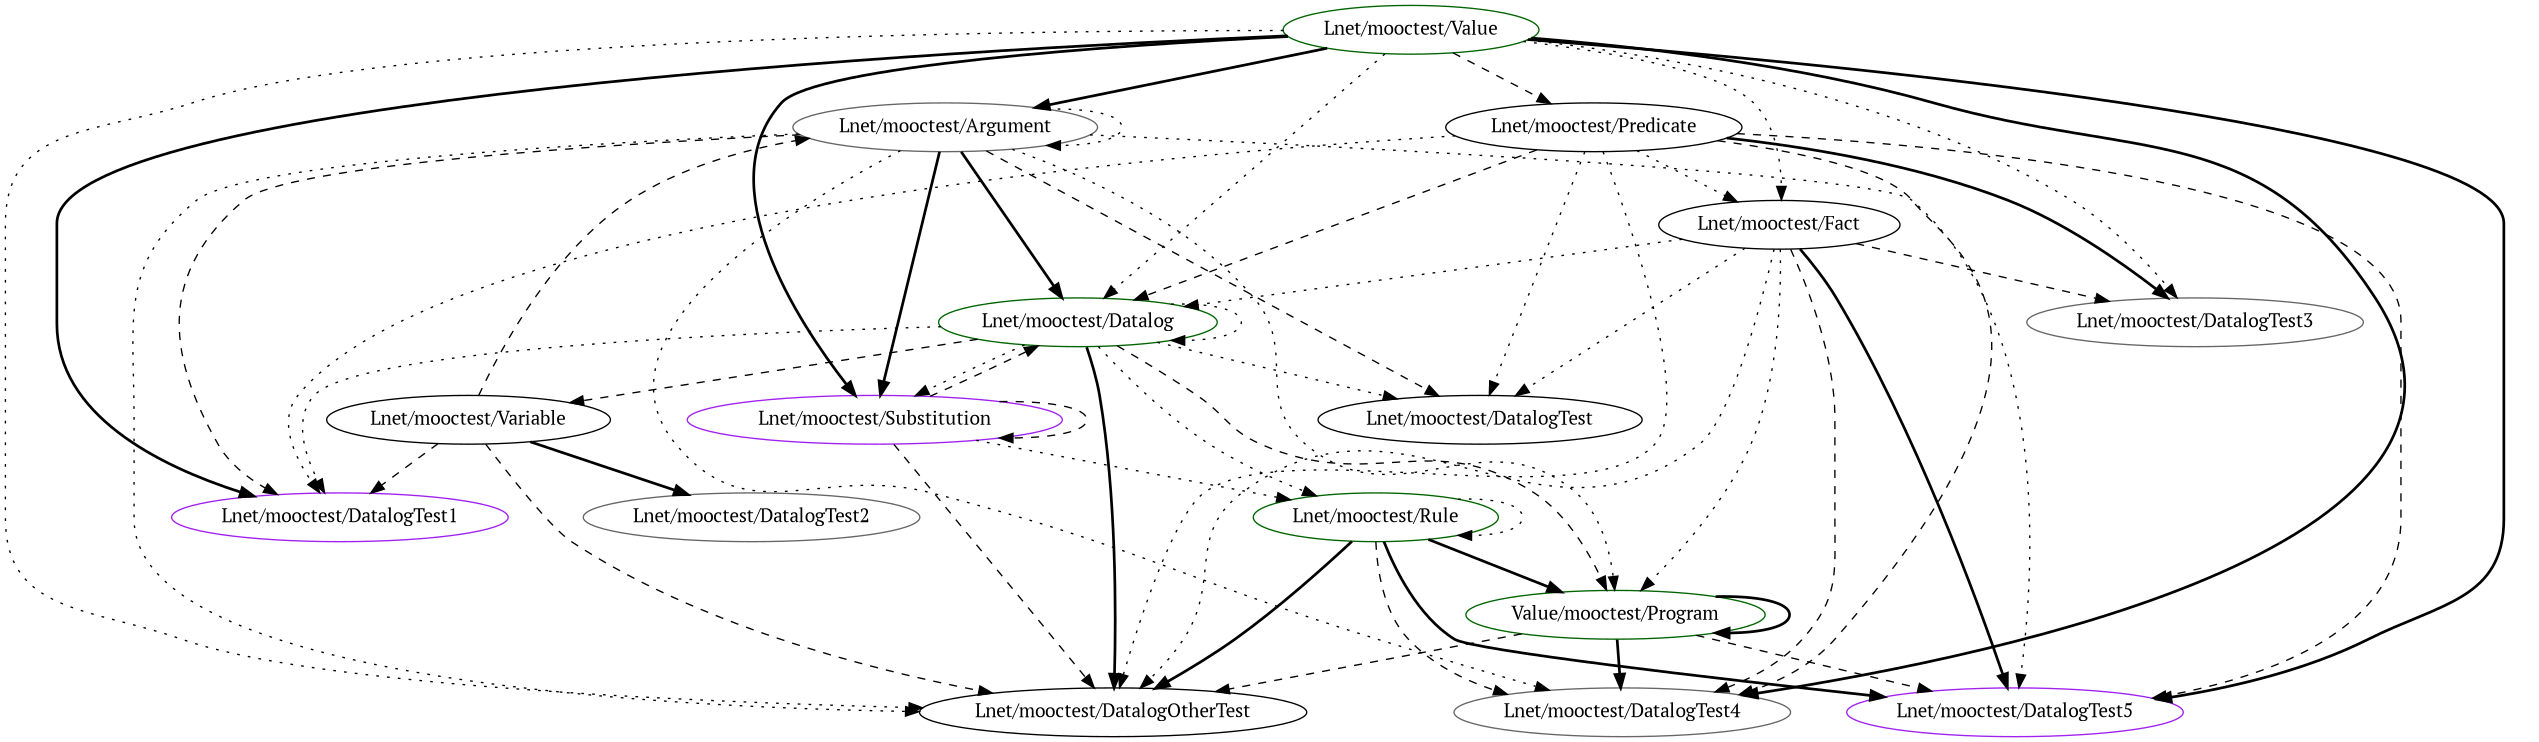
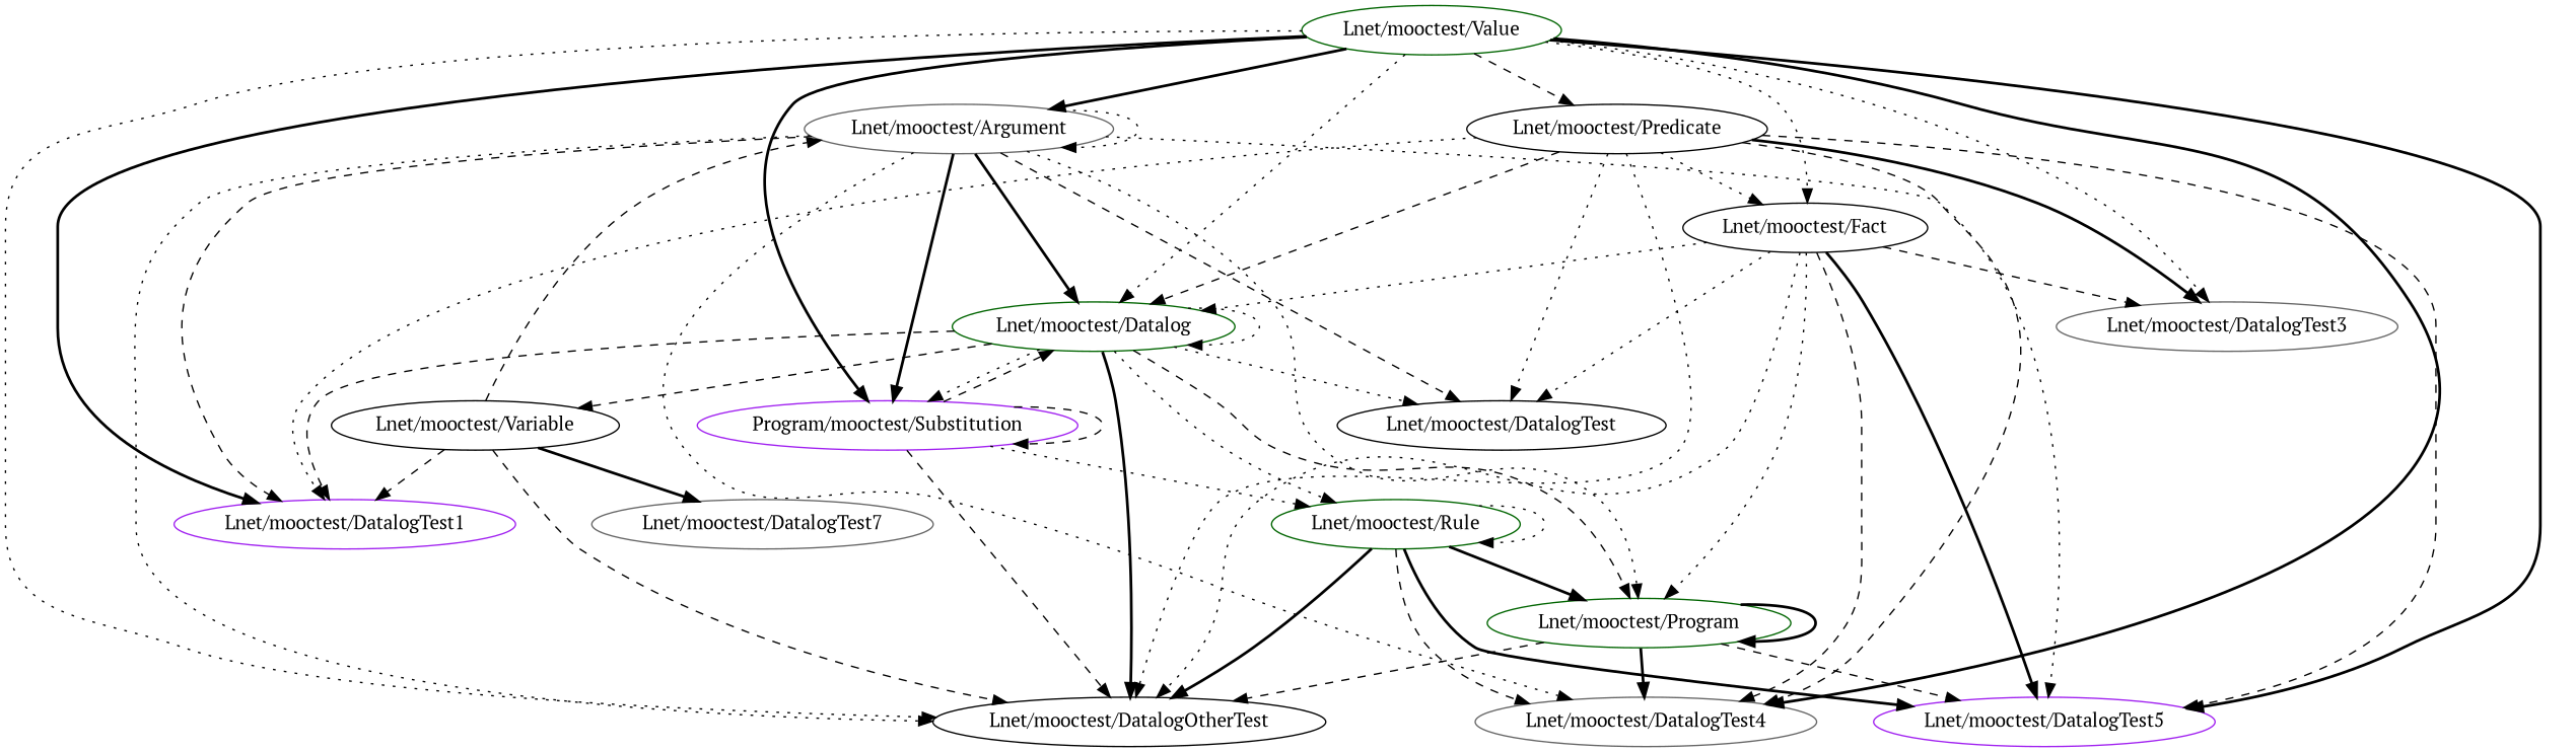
  digraph {
    fontname="PT Serif"
    node [color=black fontname="PT Serif"]
    edge [fontname="PT Serif" style=dotted]
    "Lnet/mooctest/Argument" [color=gray40]
    "Lnet/mooctest/Variable"
    "Lnet/mooctest/DatalogOtherTest"
    "Lnet/mooctest/DatalogTest1" [color=purple]
-   "Lnet/mooctest/DatalogTest2" [color=gray40]
+   "Lnet/mooctest/DatalogTest2" [color=gray40 label="Lnet/mooctest/DatalogTest7"]
    "Lnet/mooctest/DatalogTest5" [color=purple]
    "Lnet/mooctest/DatalogTest4" [color=gray40]
    "Lnet/mooctest/Datalog" [color=darkgreen]
-   "Lnet/mooctest/Program" [color=darkgreen label="Value/mooctest/Program"]
+   "Lnet/mooctest/Program" [color=darkgreen]
    "Lnet/mooctest/DatalogTest"
-   "Lnet/mooctest/Substitution" [color=purple]
+   "Lnet/mooctest/Substitution" [color=purple label="Program/mooctest/Substitution"]
    "Lnet/mooctest/Rule" [color=darkgreen]
    "Lnet/mooctest/Value" [color=darkgreen]
    "Lnet/mooctest/DatalogTest3" [color=gray40]
    "Lnet/mooctest/Fact"
    "Lnet/mooctest/Predicate"
    "Lnet/mooctest/Argument" -> "Lnet/mooctest/Argument"
    "Lnet/mooctest/Argument" -> "Lnet/mooctest/DatalogOtherTest"
    "Lnet/mooctest/Argument" -> "Lnet/mooctest/DatalogTest1" [style=dashed]
    "Lnet/mooctest/Argument" -> "Lnet/mooctest/DatalogTest5"
    "Lnet/mooctest/Argument" -> "Lnet/mooctest/DatalogTest4"
    "Lnet/mooctest/Argument" -> "Lnet/mooctest/Datalog" [style=bold]
    "Lnet/mooctest/Argument" -> "Lnet/mooctest/Program"
    "Lnet/mooctest/Argument" -> "Lnet/mooctest/DatalogTest" [style=dashed]
    "Lnet/mooctest/Argument" -> "Lnet/mooctest/Substitution" [style=bold]
    "Lnet/mooctest/Variable" -> "Lnet/mooctest/Argument" [style=dashed]
    "Lnet/mooctest/Variable" -> "Lnet/mooctest/DatalogOtherTest" [style=dashed]
    "Lnet/mooctest/Variable" -> "Lnet/mooctest/DatalogTest1" [style=dashed]
    "Lnet/mooctest/Variable" -> "Lnet/mooctest/DatalogTest2" [style=bold]
    "Lnet/mooctest/Datalog" -> "Lnet/mooctest/Variable" [style=dashed]
    "Lnet/mooctest/Datalog" -> "Lnet/mooctest/DatalogOtherTest" [style=bold]
-   "Lnet/mooctest/Datalog" -> "Lnet/mooctest/DatalogTest1"
+   "Lnet/mooctest/Datalog" -> "Lnet/mooctest/DatalogTest1" [style=dashed]
    "Lnet/mooctest/Datalog" -> "Lnet/mooctest/Datalog"
    "Lnet/mooctest/Datalog" -> "Lnet/mooctest/Program" [style=dashed]
    "Lnet/mooctest/Datalog" -> "Lnet/mooctest/DatalogTest"
    "Lnet/mooctest/Datalog" -> "Lnet/mooctest/Substitution"
    "Lnet/mooctest/Datalog" -> "Lnet/mooctest/Rule"
    "Lnet/mooctest/Program" -> "Lnet/mooctest/DatalogOtherTest" [style=dashed]
    "Lnet/mooctest/Program" -> "Lnet/mooctest/DatalogTest5" [style=dashed]
    "Lnet/mooctest/Program" -> "Lnet/mooctest/DatalogTest4" [style=bold]
    "Lnet/mooctest/Program" -> "Lnet/mooctest/Program" [style=bold]
    "Lnet/mooctest/Substitution" -> "Lnet/mooctest/DatalogOtherTest" [style=dashed]
    "Lnet/mooctest/Substitution" -> "Lnet/mooctest/Datalog" [style=dashed]
    "Lnet/mooctest/Substitution" -> "Lnet/mooctest/Substitution" [style=dashed]
    "Lnet/mooctest/Substitution" -> "Lnet/mooctest/Rule"
    "Lnet/mooctest/Rule" -> "Lnet/mooctest/DatalogOtherTest" [style=bold]
    "Lnet/mooctest/Rule" -> "Lnet/mooctest/DatalogTest5" [style=bold]
    "Lnet/mooctest/Rule" -> "Lnet/mooctest/DatalogTest4" [style=dashed]
    "Lnet/mooctest/Rule" -> "Lnet/mooctest/Program" [style=bold]
    "Lnet/mooctest/Rule" -> "Lnet/mooctest/Rule"
    "Lnet/mooctest/Value" -> "Lnet/mooctest/Argument" [style=bold]
    "Lnet/mooctest/Value" -> "Lnet/mooctest/DatalogOtherTest"
    "Lnet/mooctest/Value" -> "Lnet/mooctest/DatalogTest1" [style=bold]
    "Lnet/mooctest/Value" -> "Lnet/mooctest/DatalogTest5" [style=bold]
    "Lnet/mooctest/Value" -> "Lnet/mooctest/DatalogTest4" [style=bold]
    "Lnet/mooctest/Value" -> "Lnet/mooctest/Datalog"
    "Lnet/mooctest/Value" -> "Lnet/mooctest/Substitution" [style=bold]
    "Lnet/mooctest/Value" -> "Lnet/mooctest/DatalogTest3"
    "Lnet/mooctest/Value" -> "Lnet/mooctest/Fact"
    "Lnet/mooctest/Value" -> "Lnet/mooctest/Predicate" [style=dashed]
    "Lnet/mooctest/Fact" -> "Lnet/mooctest/DatalogOtherTest"
    "Lnet/mooctest/Fact" -> "Lnet/mooctest/DatalogTest5" [style=bold]
    "Lnet/mooctest/Fact" -> "Lnet/mooctest/DatalogTest4" [style=dashed]
    "Lnet/mooctest/Fact" -> "Lnet/mooctest/Datalog"
    "Lnet/mooctest/Fact" -> "Lnet/mooctest/Program"
    "Lnet/mooctest/Fact" -> "Lnet/mooctest/DatalogTest"
    "Lnet/mooctest/Fact" -> "Lnet/mooctest/DatalogTest3" [style=dashed]
    "Lnet/mooctest/Predicate" -> "Lnet/mooctest/DatalogOtherTest"
    "Lnet/mooctest/Predicate" -> "Lnet/mooctest/DatalogTest1"
    "Lnet/mooctest/Predicate" -> "Lnet/mooctest/DatalogTest5" [style=dashed]
    "Lnet/mooctest/Predicate" -> "Lnet/mooctest/DatalogTest4" [style=dashed]
    "Lnet/mooctest/Predicate" -> "Lnet/mooctest/Datalog" [style=dashed]
    "Lnet/mooctest/Predicate" -> "Lnet/mooctest/DatalogTest"
    "Lnet/mooctest/Predicate" -> "Lnet/mooctest/DatalogTest3" [style=bold]
    "Lnet/mooctest/Predicate" -> "Lnet/mooctest/Fact"
  }
